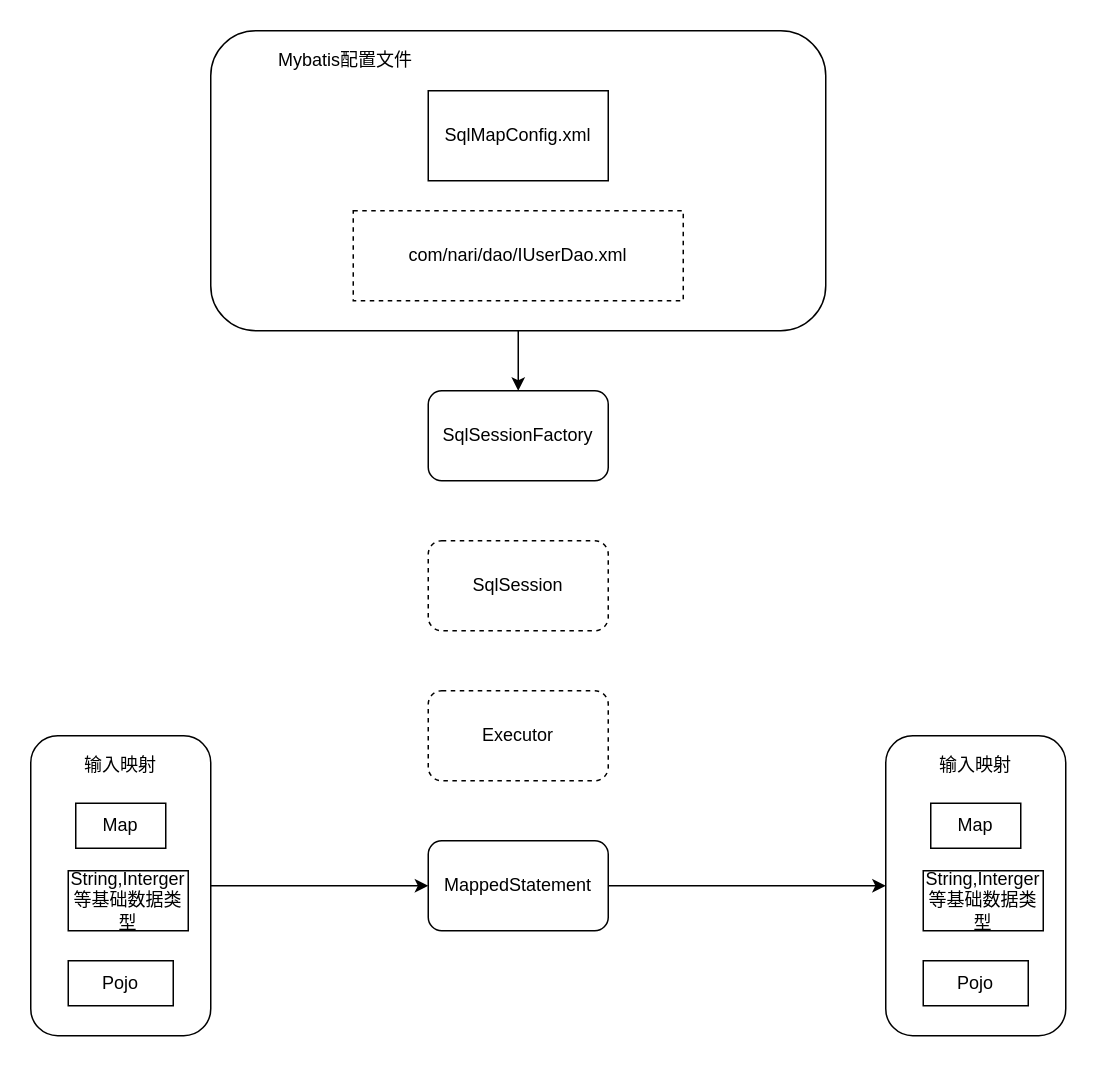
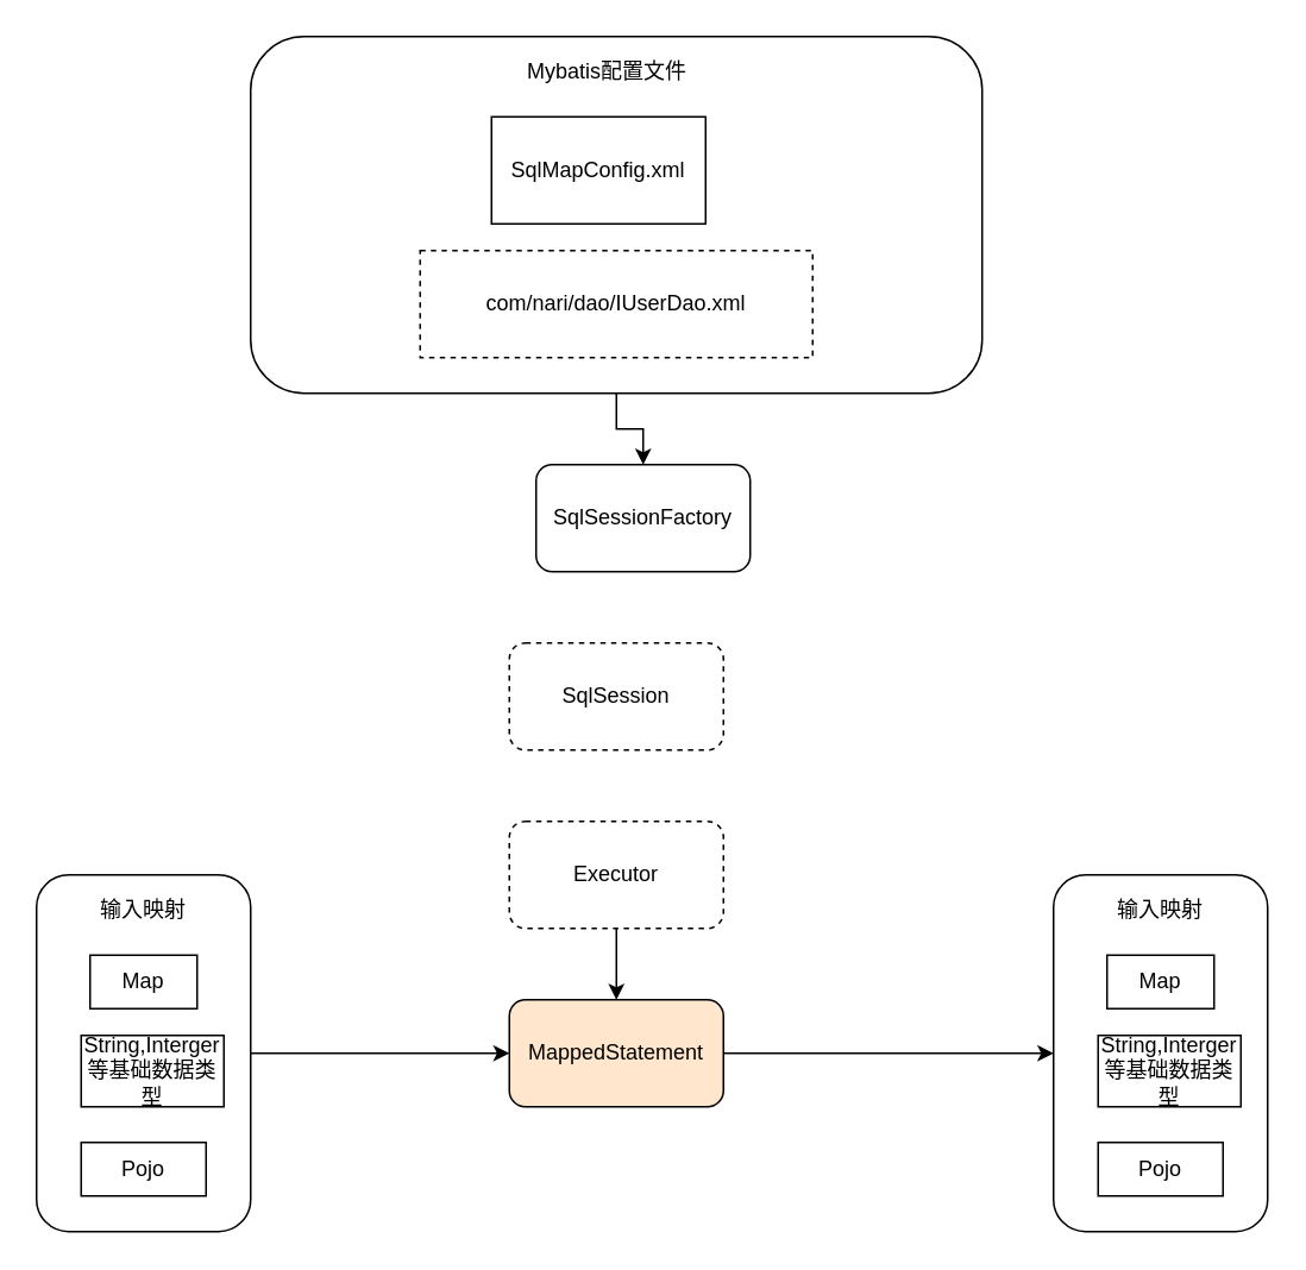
  <mxCell id="0" />
  <mxCell id="1" parent="0" />
  <mxCell id="2" value="" style="edgeStyle=orthogonalEdgeStyle;rounded=0;orthogonalLoop=1;jettySize=auto;html=1;" edge="1" parent="1" source="3" target="6"><mxGeometry relative="1" as="geometry" /></mxCell>
  <mxCell id="3" value="" style="rounded=1;whiteSpace=wrap;html=1;" vertex="1" parent="1"><mxGeometry x="140" y="20" width="410" height="200" as="geometry" /></mxCell>
- <mxCell id="4" value="SqlMapConfig.xml" style="rounded=0;whiteSpace=wrap;html=1;" vertex="1" parent="1"><mxGeometry x="285" y="60" width="120" height="60" as="geometry" /></mxCell>
+ <mxCell id="4" value="SqlMapConfig.xml" style="rounded=0;whiteSpace=wrap;html=1;" vertex="1" parent="1"><mxGeometry x="275" y="65" width="120" height="60" as="geometry" /></mxCell>
  <mxCell id="5" value="com/nari/dao/IUserDao.xml" style="rounded=0;whiteSpace=wrap;html=1;dashed=1;" vertex="1" parent="1"><mxGeometry x="235" y="140" width="220" height="60" as="geometry" /></mxCell>
- <mxCell id="6" value="SqlSessionFactory" style="rounded=1;whiteSpace=wrap;html=1;" vertex="1" parent="1"><mxGeometry x="285" y="260" width="120" height="60" as="geometry" /></mxCell>
- <mxCell id="7" value="Mybatis配置文件" style="text;html=1;strokeColor=none;fillColor=none;align=center;verticalAlign=middle;whiteSpace=wrap;rounded=0;" vertex="1" parent="1"><mxGeometry x="180" y="30" width="100" height="20" as="geometry" /></mxCell>
+ <mxCell id="6" value="SqlSessionFactory" style="rounded=1;whiteSpace=wrap;html=1;" vertex="1" parent="1"><mxGeometry x="300" y="260" width="120" height="60" as="geometry" /></mxCell>
+ <mxCell id="7" value="Mybatis配置文件" style="text;html=1;strokeColor=none;fillColor=none;align=center;verticalAlign=middle;whiteSpace=wrap;rounded=0;" vertex="1" parent="1"><mxGeometry x="290" y="30" width="100" height="20" as="geometry" /></mxCell>
  <mxCell id="8" value="SqlSession" style="rounded=1;whiteSpace=wrap;html=1;dashed=1;" vertex="1" parent="1"><mxGeometry x="285" y="360" width="120" height="60" as="geometry" /></mxCell>
+ <mxCell id="9" value="" style="edgeStyle=orthogonalEdgeStyle;rounded=0;orthogonalLoop=1;jettySize=auto;html=1;" edge="1" parent="1" source="10" target="12"><mxGeometry relative="1" as="geometry" /></mxCell>
  <mxCell id="10" value="Executor" style="rounded=1;whiteSpace=wrap;html=1;dashed=1;" vertex="1" parent="1"><mxGeometry x="285" y="460" width="120" height="60" as="geometry" /></mxCell>
  <mxCell id="11" style="edgeStyle=orthogonalEdgeStyle;rounded=0;orthogonalLoop=1;jettySize=auto;html=1;entryX=0;entryY=0.5;entryDx=0;entryDy=0;" edge="1" parent="1" source="12" target="21"><mxGeometry relative="1" as="geometry"><mxPoint x="570" y="580" as="targetPoint" /></mxGeometry></mxCell>
- <mxCell id="12" value="MappedStatement" style="rounded=1;whiteSpace=wrap;html=1;" vertex="1" parent="1"><mxGeometry x="285" y="560" width="120" height="60" as="geometry" /></mxCell>
+ <mxCell id="12" value="MappedStatement" style="rounded=1;whiteSpace=wrap;html=1;fillColor=#ffe6cc;" vertex="1" parent="1"><mxGeometry x="285" y="560" width="120" height="60" as="geometry" /></mxCell>
  <mxCell id="13" value="" style="group" vertex="1" connectable="0" parent="1"><mxGeometry x="20" y="490" width="120" height="200" as="geometry" /></mxCell>
  <mxCell id="14" value="" style="rounded=1;whiteSpace=wrap;html=1;" vertex="1" parent="13"><mxGeometry width="120" height="200" as="geometry" /></mxCell>
  <mxCell id="15" value="输入映射" style="text;html=1;strokeColor=none;fillColor=none;align=center;verticalAlign=middle;whiteSpace=wrap;rounded=0;" vertex="1" parent="13"><mxGeometry x="35" y="10" width="50" height="20" as="geometry" /></mxCell>
  <mxCell id="16" value="Map" style="rounded=0;whiteSpace=wrap;html=1;" vertex="1" parent="13"><mxGeometry x="30" y="45" width="60" height="30" as="geometry" /></mxCell>
  <mxCell id="17" value="String,Interger等基础数据类型" style="rounded=0;whiteSpace=wrap;html=1;" vertex="1" parent="13"><mxGeometry x="25" y="90" width="80" height="40" as="geometry" /></mxCell>
  <mxCell id="18" value="Pojo" style="rounded=0;whiteSpace=wrap;html=1;" vertex="1" parent="13"><mxGeometry x="25" y="150" width="70" height="30" as="geometry" /></mxCell>
  <mxCell id="19" style="edgeStyle=orthogonalEdgeStyle;rounded=0;orthogonalLoop=1;jettySize=auto;html=1;exitX=0.5;exitY=1;exitDx=0;exitDy=0;" edge="1" parent="13" source="18" target="18"><mxGeometry relative="1" as="geometry" /></mxCell>
  <mxCell id="20" value="" style="group" vertex="1" connectable="0" parent="1"><mxGeometry x="590" y="490" width="120" height="200" as="geometry" /></mxCell>
  <mxCell id="21" value="" style="rounded=1;whiteSpace=wrap;html=1;" vertex="1" parent="20"><mxGeometry width="120" height="200" as="geometry" /></mxCell>
  <mxCell id="22" value="输入映射" style="text;html=1;strokeColor=none;fillColor=none;align=center;verticalAlign=middle;whiteSpace=wrap;rounded=0;" vertex="1" parent="20"><mxGeometry x="35" y="10" width="50" height="20" as="geometry" /></mxCell>
  <mxCell id="23" value="Map" style="rounded=0;whiteSpace=wrap;html=1;" vertex="1" parent="20"><mxGeometry x="30" y="45" width="60" height="30" as="geometry" /></mxCell>
  <mxCell id="24" value="String,Interger等基础数据类型" style="rounded=0;whiteSpace=wrap;html=1;" vertex="1" parent="20"><mxGeometry x="25" y="90" width="80" height="40" as="geometry" /></mxCell>
  <mxCell id="25" value="Pojo" style="rounded=0;whiteSpace=wrap;html=1;" vertex="1" parent="20"><mxGeometry x="25" y="150" width="70" height="30" as="geometry" /></mxCell>
  <mxCell id="26" style="edgeStyle=orthogonalEdgeStyle;rounded=0;orthogonalLoop=1;jettySize=auto;html=1;exitX=0.5;exitY=1;exitDx=0;exitDy=0;" edge="1" source="25" target="25" parent="20"><mxGeometry relative="1" as="geometry" /></mxCell>
  <mxCell id="27" style="edgeStyle=orthogonalEdgeStyle;rounded=0;orthogonalLoop=1;jettySize=auto;html=1;exitX=1;exitY=0.5;exitDx=0;exitDy=0;entryX=0;entryY=0.5;entryDx=0;entryDy=0;" edge="1" parent="1" source="14" target="12"><mxGeometry relative="1" as="geometry" /></mxCell>
